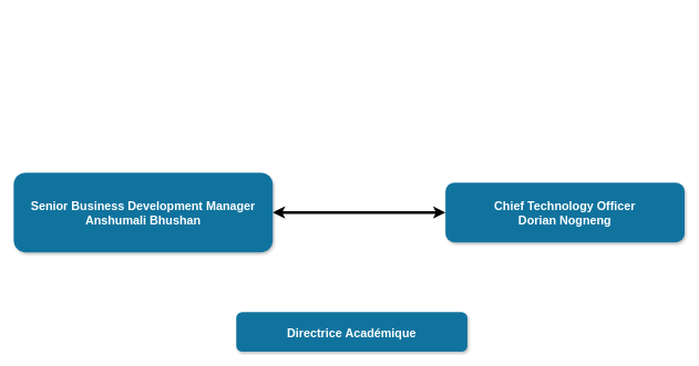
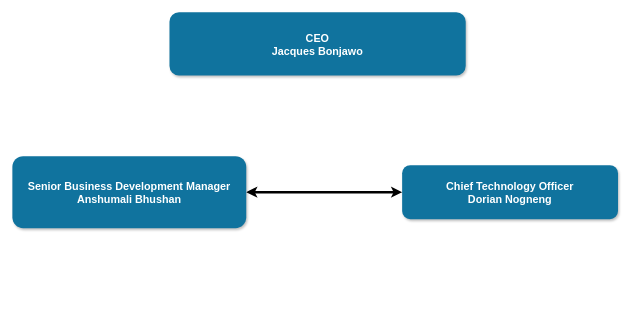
  <mxCell id="0" />
  <mxCell id="1" parent="0" />
- <mxCell id="3" value="Directrice Académique" style="rounded=1;fillColor=#10739E;strokeColor=none;shadow=1;gradientColor=none;fontStyle=1;fontColor=#FFFFFF;fontSize=18;" parent="1" vertex="1"><mxGeometry x="355" y="470" width="348" height="60" as="geometry" /></mxCell>
+ <mxCell id="2" value="CEO&#10;Jacques Bonjawo" style="rounded=1;fillColor=#10739E;strokeColor=none;shadow=1;gradientColor=none;fontStyle=1;fontColor=#FFFFFF;fontSize=18;" parent="1" vertex="1"><mxGeometry x="282" y="20" width="494" height="105.5" as="geometry" /></mxCell>
  <mxCell id="4" value="Chief Technology Officer&#10;Dorian Nogneng" style="rounded=1;fillColor=#10739E;strokeColor=none;shadow=1;gradientColor=none;fontStyle=1;fontColor=#FFFFFF;fontSize=18;" parent="1" vertex="1"><mxGeometry x="670" y="275" width="360" height="90" as="geometry" /></mxCell>
  <mxCell id="5" style="edgeStyle=orthogonalEdgeStyle;rounded=0;orthogonalLoop=1;jettySize=auto;html=1;exitX=1;exitY=0.5;exitDx=0;exitDy=0;entryX=0;entryY=0.5;entryDx=0;entryDy=0;strokeWidth=4;startArrow=classic;startFill=1;" edge="1" parent="1" source="6" target="4"><mxGeometry relative="1" as="geometry" /></mxCell>
  <mxCell id="6" value="Senior Business Development Manager&#10;Anshumali Bhushan" style="rounded=1;fillColor=#10739E;strokeColor=none;shadow=1;gradientColor=none;fontStyle=1;fontColor=#FFFFFF;fontSize=18;" vertex="1" parent="1"><mxGeometry x="20" y="260" width="390" height="120" as="geometry" /></mxCell>
